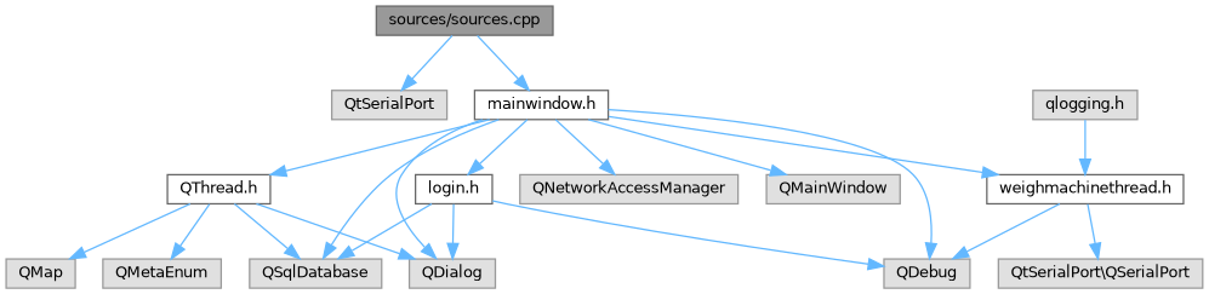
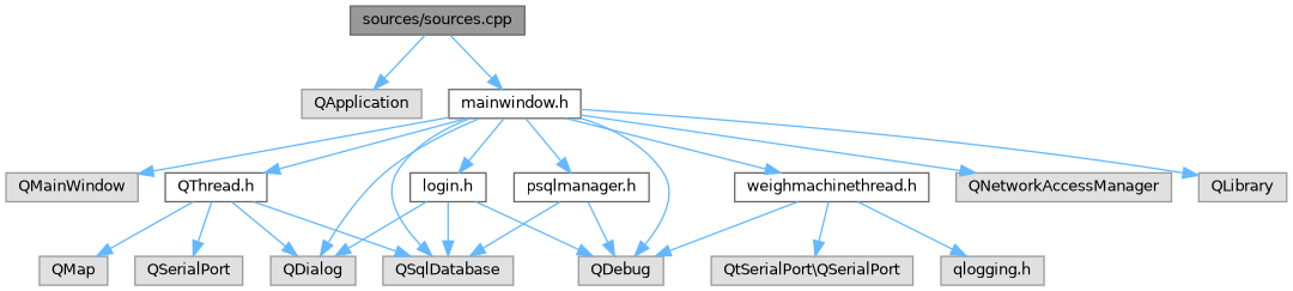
  digraph {
    node [color=grey60 fillcolor="#E0E0E0" fontname=Helvetica fontsize=10 shape=box style=filled]
    edge [color=steelblue1 fontname=Helvetica fontsize=10 labelfontname=Helvetica labelfontsize=10 style=solid]
    n1 [color=gray40 fillcolor=grey60 fontcolor=black height=0.2 label="sources/sources.cpp" width=0.4]
-   n2 [height=0.2 label=QtSerialPort width=0.4]
+   n2 [height=0.2 label=QApplication width=0.4]
    n3 [color=grey40 fillcolor=white height=0.2 label="mainwindow.h" width=0.4]
    n4 [height=0.2 label=QMainWindow width=0.4]
    n5 [height=0.2 label=QDialog width=0.4]
    n6 [height=0.2 label=QSqlDatabase width=0.4]
    n7 [height=0.2 label=QNetworkAccessManager width=0.4]
    n8 [height=0.2 label=QDebug width=0.4]
+   n9 [color=grey40 fillcolor=white height=0.2 label="psqlmanager.h" width=0.4]
    n10 [color=grey40 fillcolor=white height=0.2 label="login.h" width=0.4]
+   n11 [height=0.2 label=QLibrary width=0.4]
    n12 [color=grey40 fillcolor=white height=0.2 label="weighmachinethread.h" width=0.4]
    n13 [color=grey40 fillcolor=white height=0.2 label="QThread.h" width=0.4]
    n14 [height=0.2 label="qlogging.h" width=0.4]
    n15 [height=0.2 label="QtSerialPort\\QSerialPort" width=0.4]
    n16 [height=0.2 label=QMap width=0.4]
-   n17 [height=0.2 label=QMetaEnum width=0.4]
+   n17 [height=0.2 label=QSerialPort width=0.4]
    n1 -> n2
    n1 -> n3
    n3 -> n4
    n3 -> n5
    n3 -> n6
    n3 -> n7
    n3 -> n8
+   n3 -> n9
    n3 -> n10
+   n3 -> n11
    n3 -> n12
    n3 -> n13
+   n9 -> n6
+   n9 -> n8
    n10 -> n5
    n10 -> n6
    n10 -> n8
    n12 -> n8
-   n14 -> n12
+   n12 -> n14
    n12 -> n15
    n13 -> n5
    n13 -> n6
    n13 -> n16
    n13 -> n17
  }
